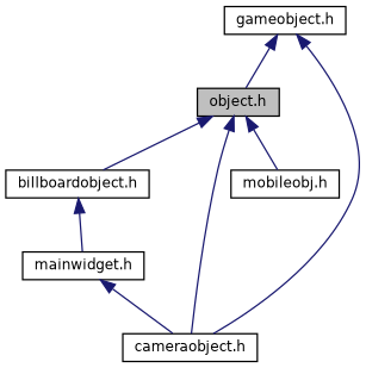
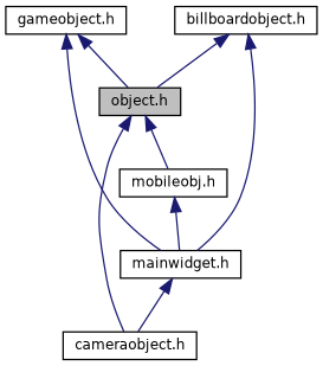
  digraph {
    node [color=black fillcolor=white fontname=Helvetica fontsize=10 shape=record style=filled]
    edge [color=midnightblue dir=back fontname=Helvetica fontsize=10 labelfontname=Helvetica labelfontsize=10 style=solid]
    n1 [fillcolor=grey75 fontcolor=black height=0.2 label="object.h" width=0.4]
    n2 [height=0.2 label="billboardobject.h" width=0.4]
    n3 [height=0.2 label="cameraobject.h" width=0.4]
    n4 [height=0.2 label="mobileobj.h" width=0.4]
    n5 [height=0.2 label="mainwidget.h" width=0.4]
    n6 [height=0.2 label="gameobject.h" width=0.4]
-   n1 -> n2
+   n2 -> n1
    n1 -> n3
    n1 -> n4
    n2 -> n5
+   n4 -> n5
    n5 -> n3
    n6 -> n1
-   n6 -> n3
+   n6 -> n5
  }
